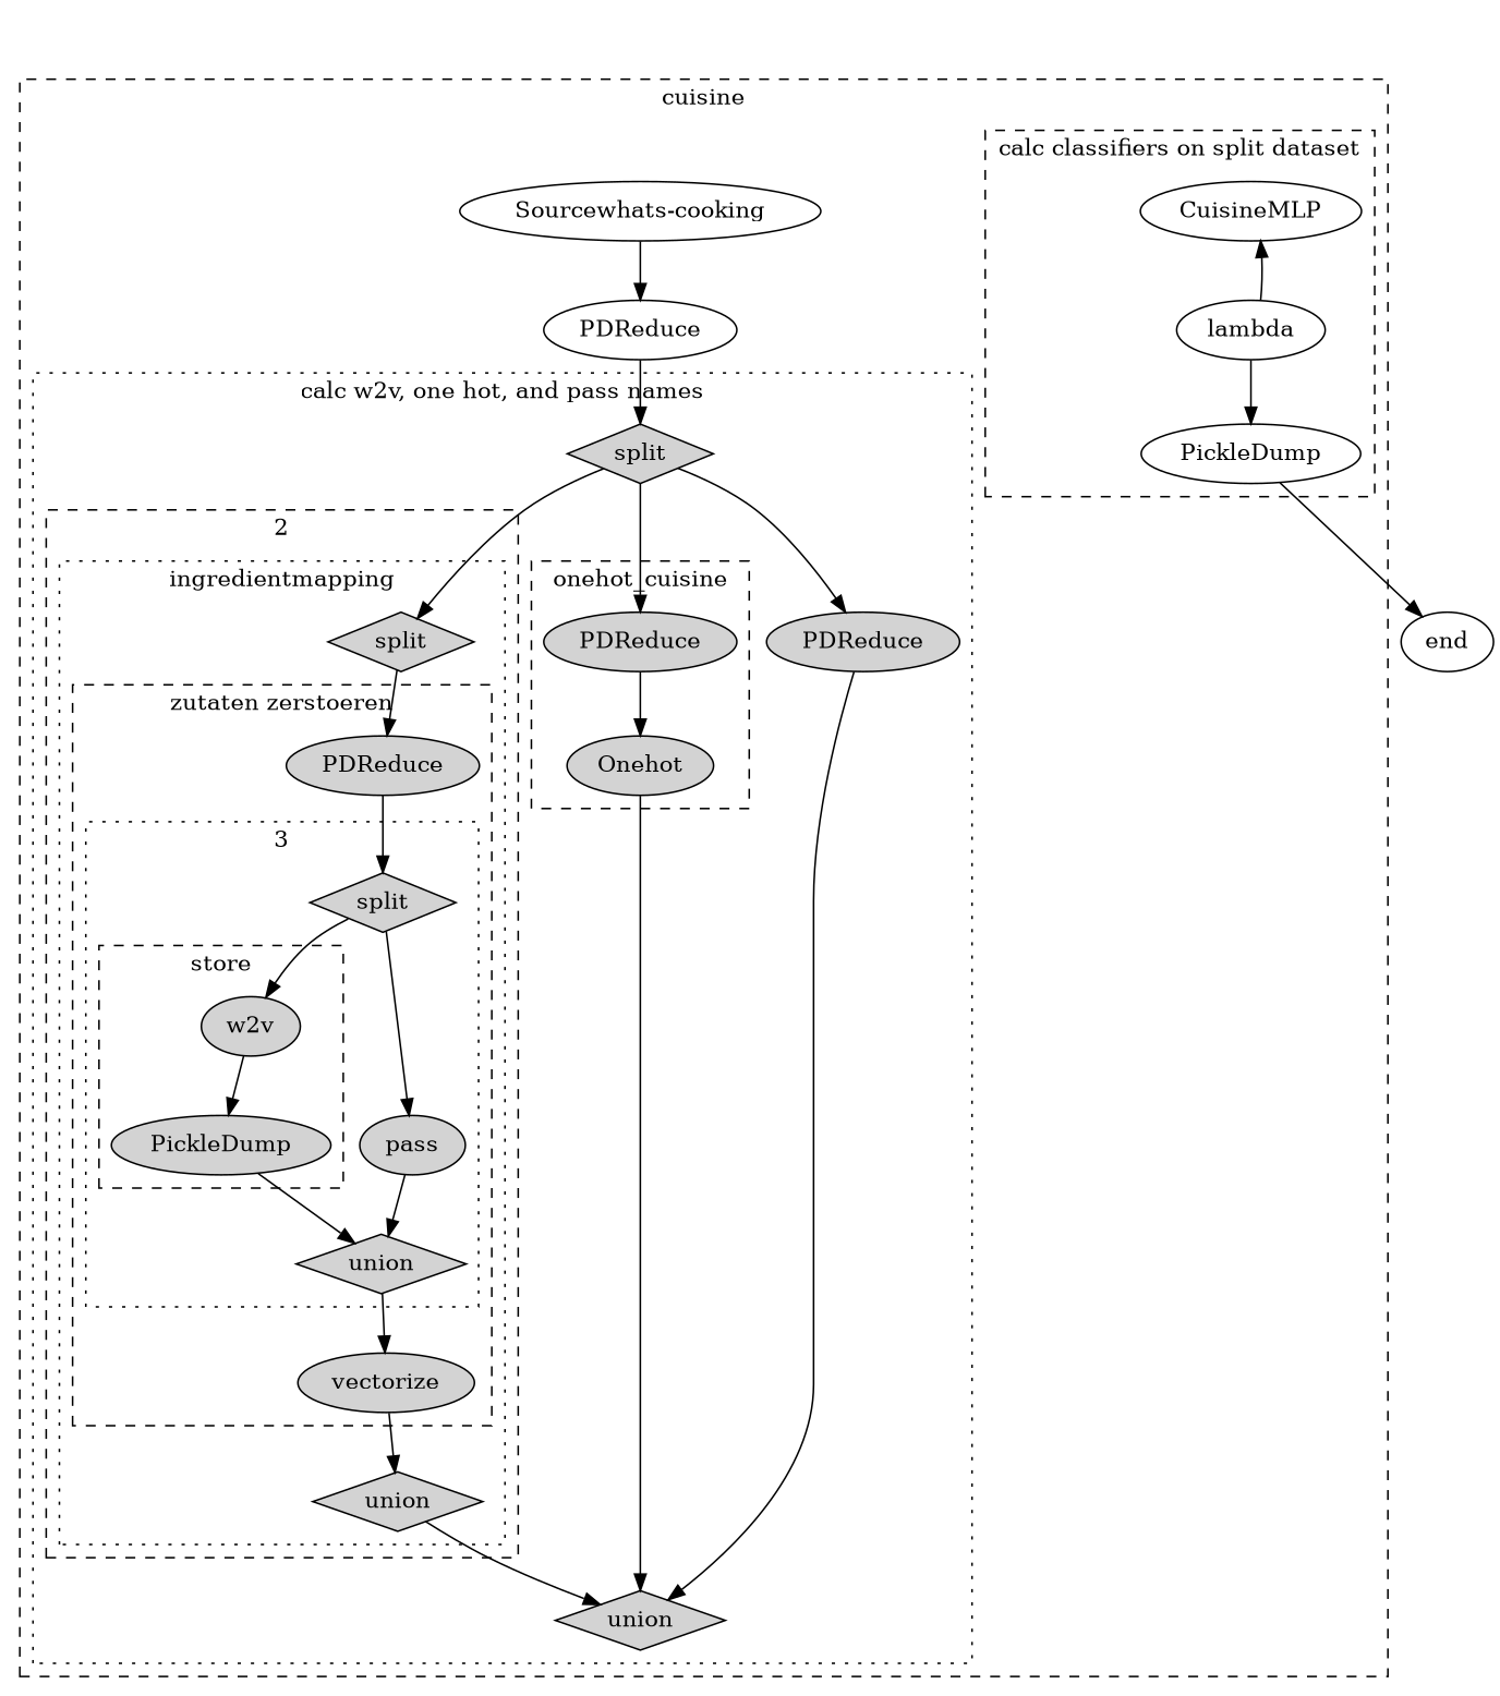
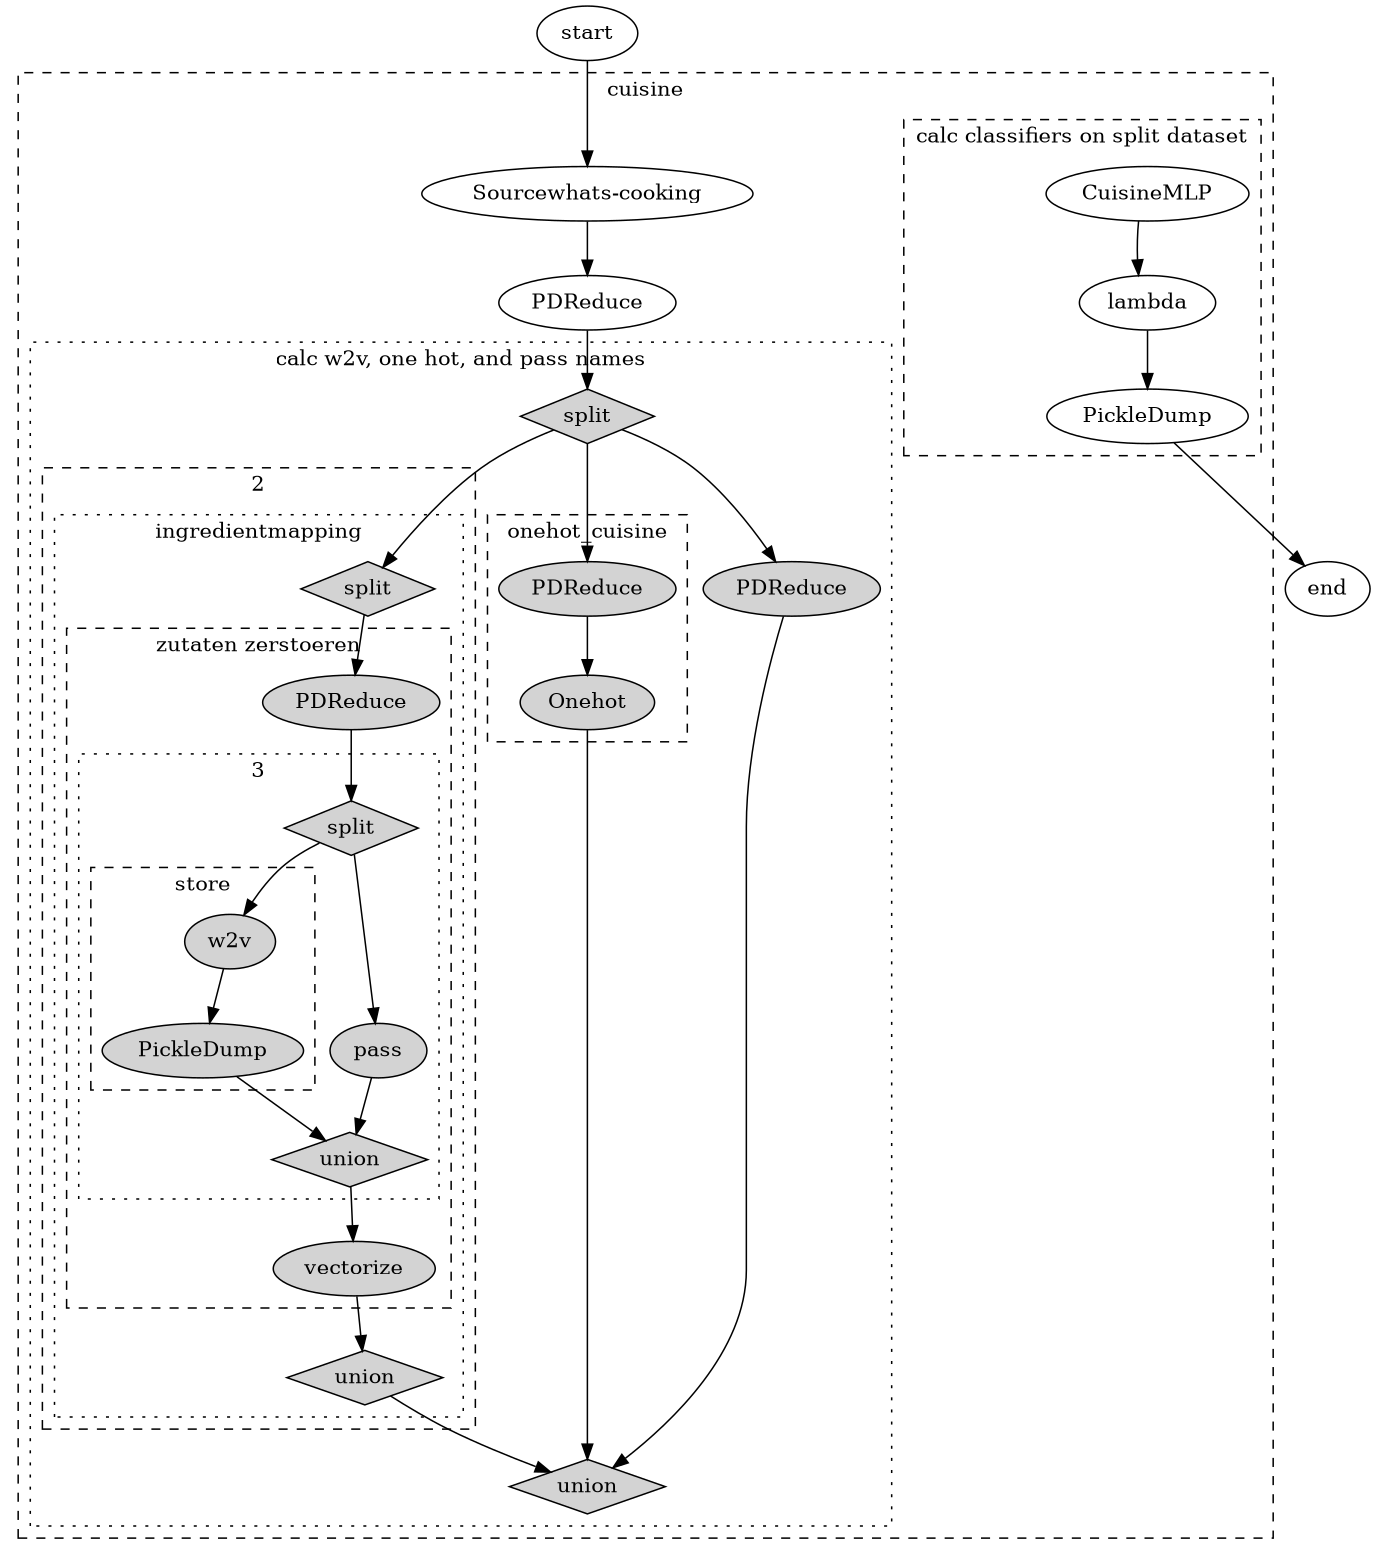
  digraph {
    node [style=filled]
    n1 [label=w2v]
    n2 [label=PickleDump]
    n3 [label=split shape=diamond]
    n4 [label=pass]
    n5 [label=union shape=diamond]
    n6 [label=PDReduce]
    n7 [label=vectorize]
    n8 [label=split shape=diamond]
    n9 [label=union shape=diamond]
    n10 [label=PDReduce]
    n11 [label=Onehot]
    n12 [label=split shape=diamond]
    n13 [label=PDReduce]
    n14 [label=union shape=diamond]
    n15 [label=CuisineMLP style=""]
    n16 [label=lambda style=""]
    n17 [label=PickleDump style=""]
    n18 [label="Sourcewhats-cooking" style=""]
    n19 [label=PDReduce style=""]
    end [style=""]
+   start [style=""]
    subgraph cluster_1 {
      label=cuisine
      style=dashed
      n18
      n19
      subgraph cluster_2 {
        label="calc w2v, one hot, and pass names"
        style=dotted
        n12
        n13
        n14
        subgraph cluster_3 {
          label=2
          style=dashed
          subgraph cluster_4 {
            label=ingredientmapping
            style=dotted
            n8
            n9
            subgraph cluster_5 {
              label="zutaten zerstoeren"
              style=dashed
              n6
              n7
              subgraph cluster_6 {
                label=3
                style=dotted
                n3
                n4
                n5
                subgraph cluster_7 {
                  label=store
                  style=dashed
                  n1
                  n2
                }
              }
            }
          }
        }
        subgraph cluster_8 {
          label=onehot_cuisine
          style=dashed
          n10
          n11
        }
      }
      subgraph cluster_9 {
        label="calc classifiers on split dataset"
        style=dashed
        n15
        n16
        n17
      }
    }
    n1 -> n2
    n2 -> n5
    n3 -> n1
    n3 -> n4
    n4 -> n5
    n5 -> n7
    n6 -> n3
    n7 -> n9
    n8 -> n6
    n9 -> n14
    n10 -> n11
    n11 -> n14
    n12 -> n8
    n12 -> n10
    n12 -> n13
    n13 -> n14
-   n16 -> n15
+   n15 -> n16
    n16 -> n17
    n17 -> end
    n18 -> n19
    n19 -> n12
+   start -> n18
  }
